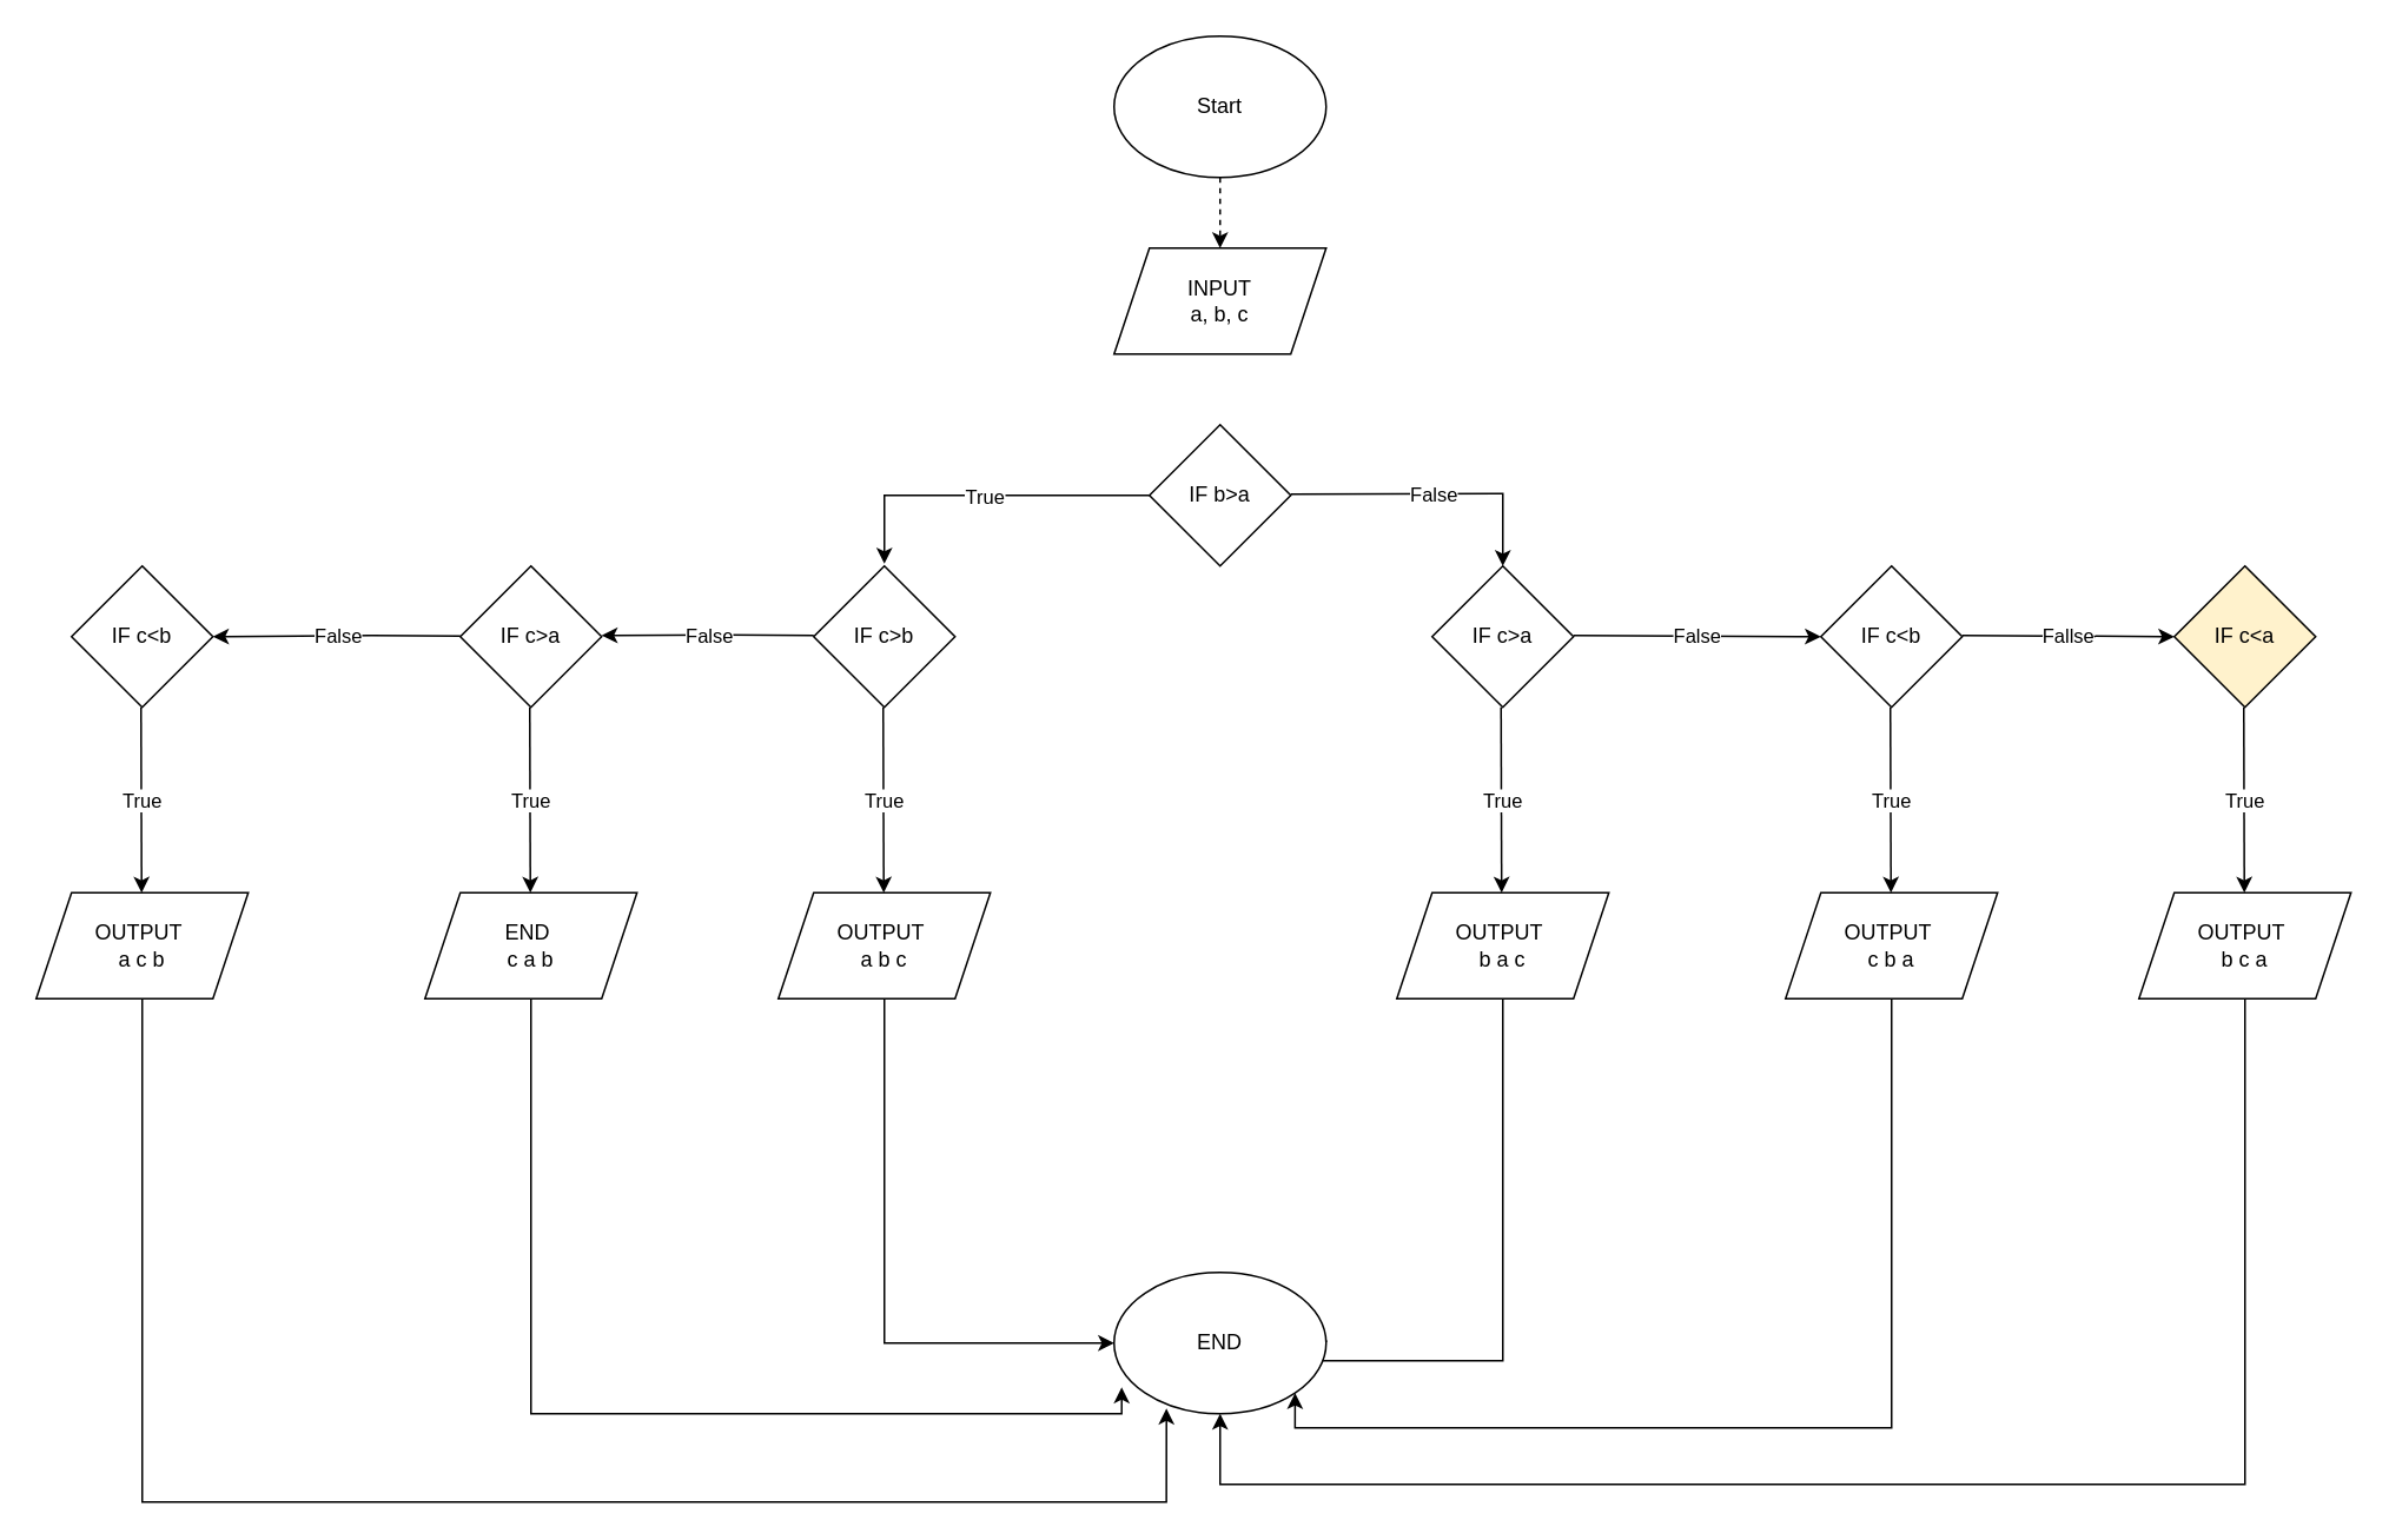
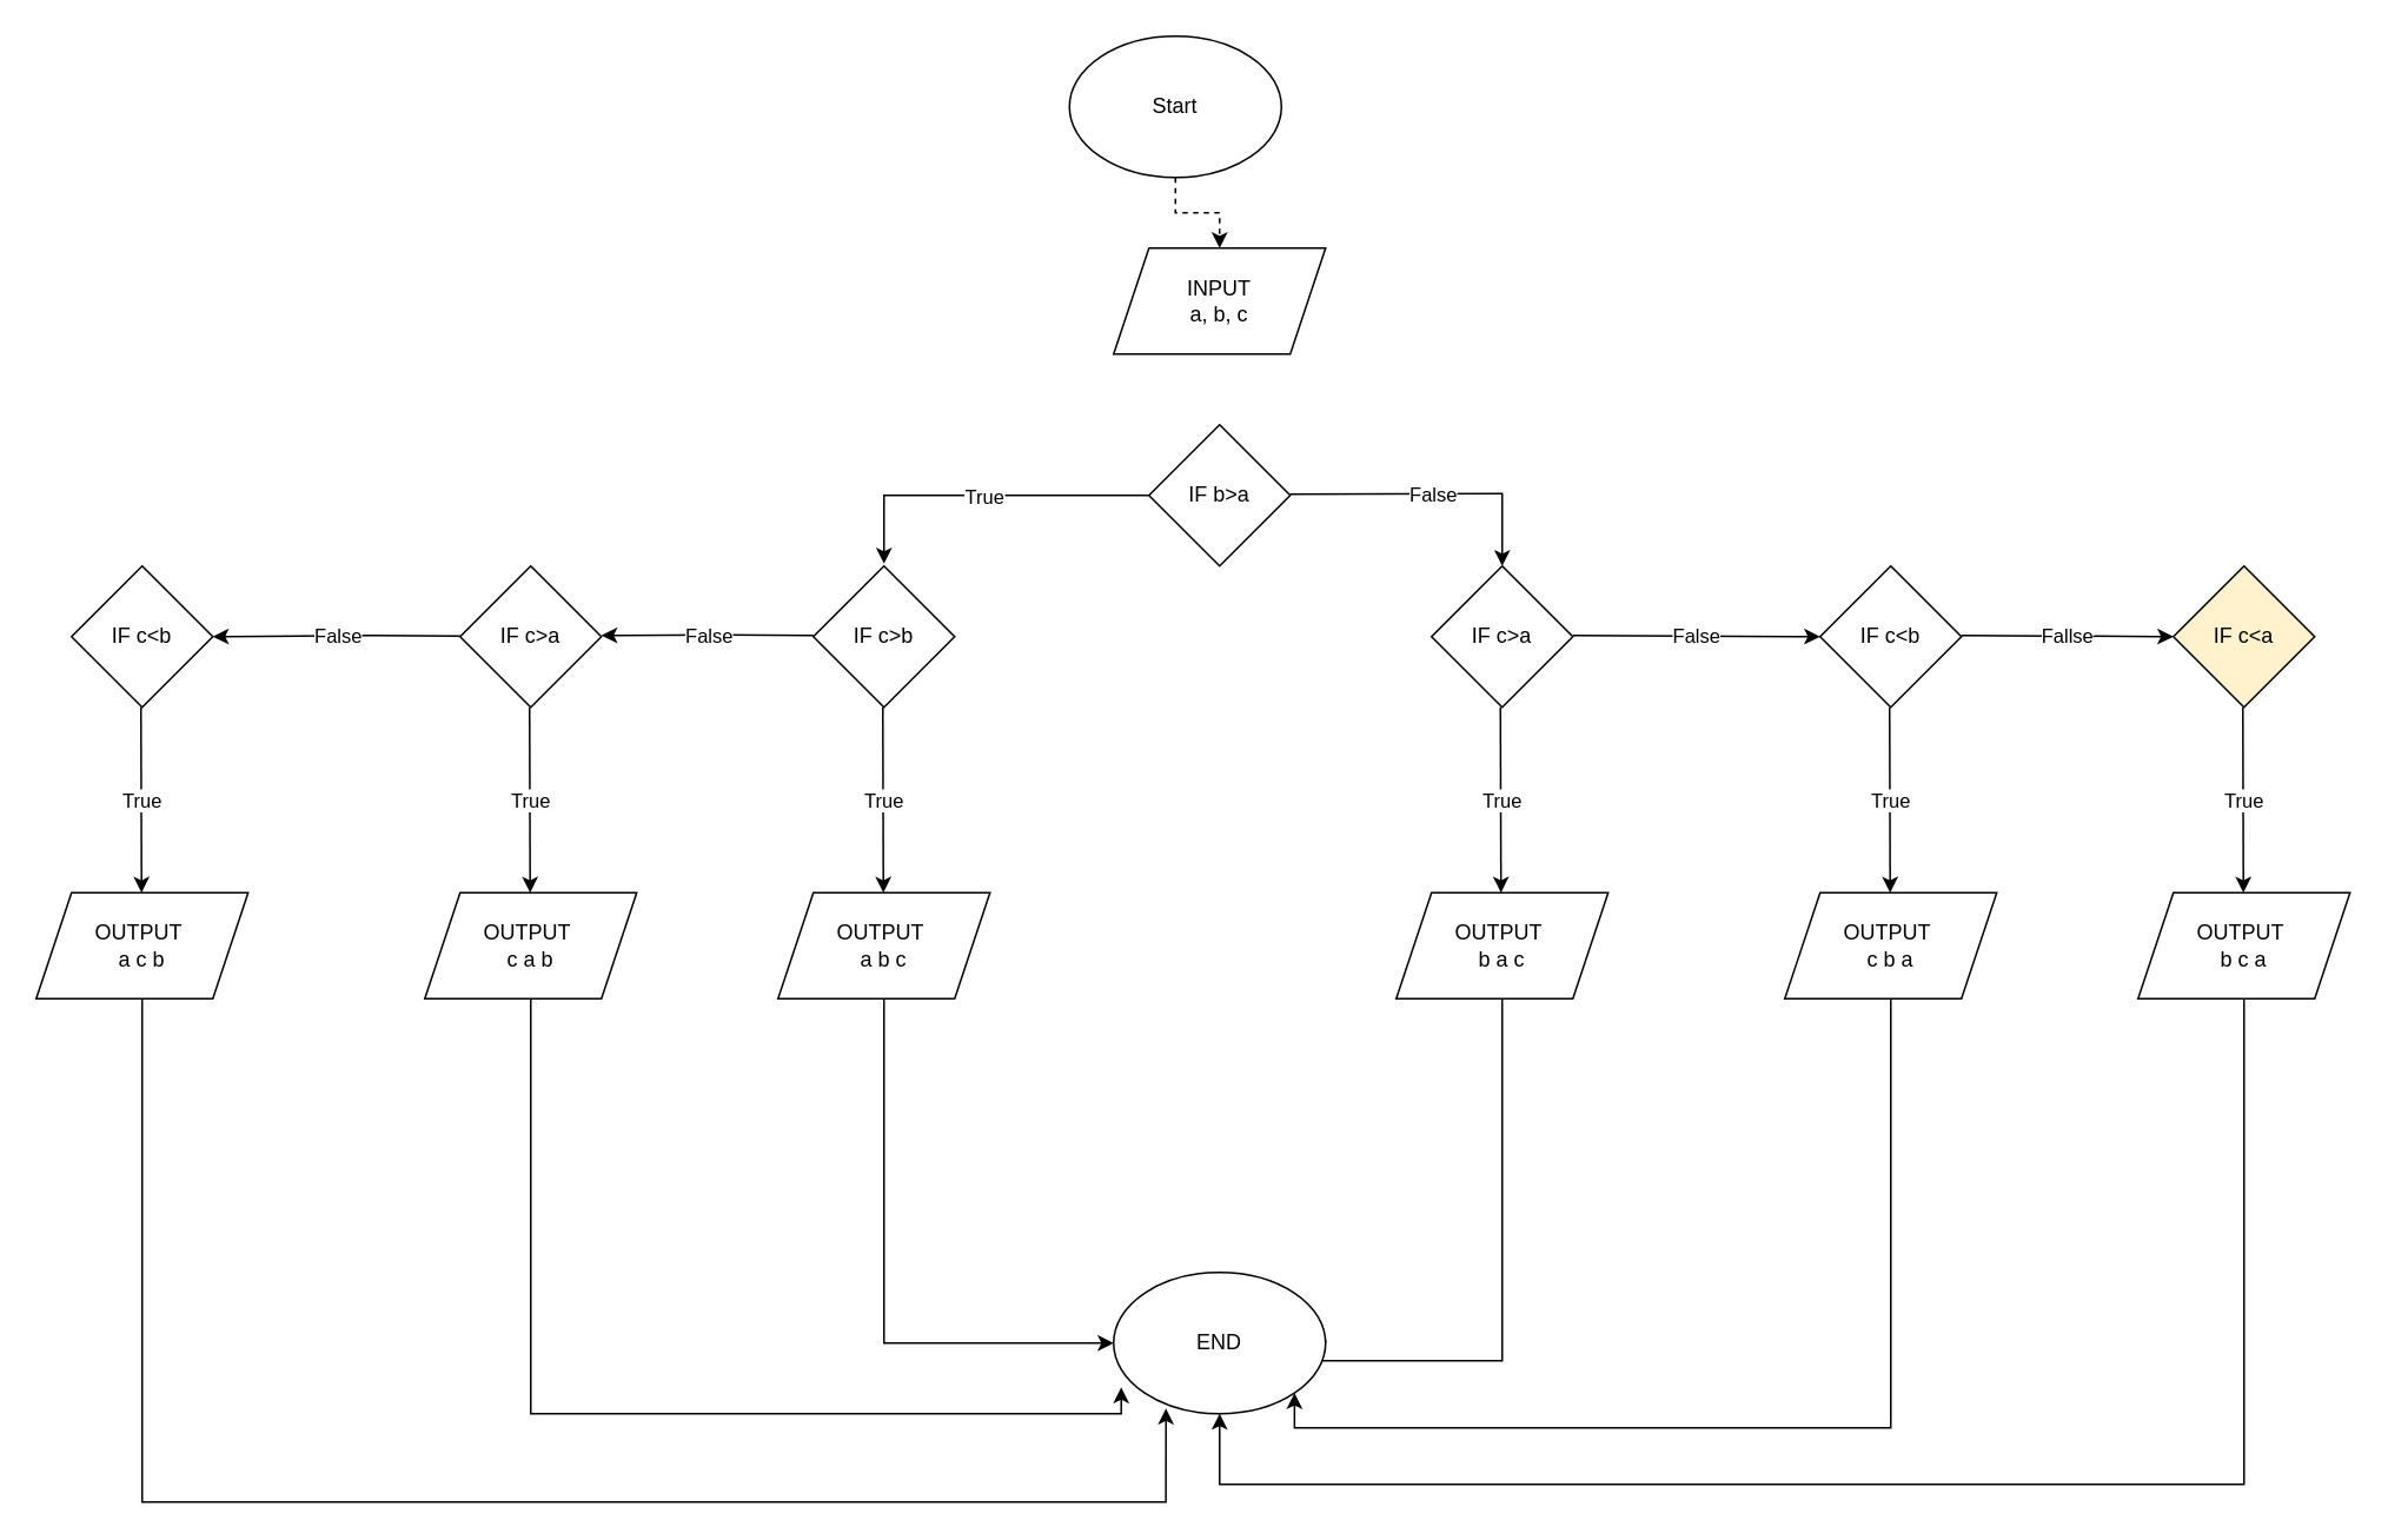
  <mxCell id="0" />
  <mxCell id="1" parent="0" />
  <mxCell id="2" style="edgeStyle=orthogonalEdgeStyle;rounded=0;orthogonalLoop=1;jettySize=auto;html=1;exitX=0.5;exitY=1;exitDx=0;exitDy=0;entryX=0.5;entryY=0;entryDx=0;entryDy=0;dashed=1;" edge="1" parent="1" source="3" target="4"><mxGeometry relative="1" as="geometry" /></mxCell>
- <mxCell id="3" value="Start" style="ellipse;whiteSpace=wrap;html=1;" vertex="1" parent="1"><mxGeometry x="630" y="20" width="120" height="80" as="geometry" /></mxCell>
+ <mxCell id="3" value="Start" style="ellipse;whiteSpace=wrap;html=1;" vertex="1" parent="1"><mxGeometry x="605" y="20" width="120" height="80" as="geometry" /></mxCell>
  <mxCell id="4" value="INPUT &lt;br&gt;a, b, c" style="shape=parallelogram;perimeter=parallelogramPerimeter;whiteSpace=wrap;html=1;fixedSize=1;" vertex="1" parent="1"><mxGeometry x="630" y="140" width="120" height="60" as="geometry" /></mxCell>
  <mxCell id="5" value="IF b&amp;gt;a" style="rhombus;whiteSpace=wrap;html=1;" vertex="1" parent="1"><mxGeometry x="650" y="240" width="80" height="80" as="geometry" /></mxCell>
  <mxCell id="6" value="IF c&amp;gt;b" style="rhombus;whiteSpace=wrap;html=1;" vertex="1" parent="1"><mxGeometry x="460" y="320" width="80" height="80" as="geometry" /></mxCell>
  <mxCell id="7" style="edgeStyle=orthogonalEdgeStyle;rounded=0;orthogonalLoop=1;jettySize=auto;html=1;exitX=0.5;exitY=1;exitDx=0;exitDy=0;entryX=0;entryY=0.5;entryDx=0;entryDy=0;" edge="1" parent="1" source="8" target="24"><mxGeometry relative="1" as="geometry"><mxPoint x="499.667" y="780" as="targetPoint" /></mxGeometry></mxCell>
  <mxCell id="8" value="OUTPUT&amp;nbsp;&lt;br&gt;a b c" style="shape=parallelogram;perimeter=parallelogramPerimeter;whiteSpace=wrap;html=1;fixedSize=1;" vertex="1" parent="1"><mxGeometry x="440" y="505" width="120" height="60" as="geometry" /></mxCell>
  <mxCell id="9" value="IF c&amp;gt;a" style="rhombus;whiteSpace=wrap;html=1;" vertex="1" parent="1"><mxGeometry x="260" y="320" width="80" height="80" as="geometry" /></mxCell>
  <mxCell id="10" style="edgeStyle=orthogonalEdgeStyle;rounded=0;orthogonalLoop=1;jettySize=auto;html=1;exitX=0.5;exitY=1;exitDx=0;exitDy=0;entryX=0.036;entryY=0.813;entryDx=0;entryDy=0;entryPerimeter=0;" edge="1" parent="1" source="11" target="24"><mxGeometry relative="1" as="geometry"><mxPoint x="299.667" y="800" as="targetPoint" /><Array as="points"><mxPoint x="300" y="800" /><mxPoint x="634" y="800" /></Array></mxGeometry></mxCell>
- <mxCell id="11" value="END&amp;nbsp;&lt;br&gt;c a b" style="shape=parallelogram;perimeter=parallelogramPerimeter;whiteSpace=wrap;html=1;fixedSize=1;" vertex="1" parent="1"><mxGeometry x="240" y="505" width="120" height="60" as="geometry" /></mxCell>
+ <mxCell id="11" value="OUTPUT&amp;nbsp;&lt;br&gt;c a b" style="shape=parallelogram;perimeter=parallelogramPerimeter;whiteSpace=wrap;html=1;fixedSize=1;" vertex="1" parent="1"><mxGeometry x="240" y="505" width="120" height="60" as="geometry" /></mxCell>
  <mxCell id="12" value="IF c&amp;lt;b" style="rhombus;whiteSpace=wrap;html=1;" vertex="1" parent="1"><mxGeometry x="40" y="320" width="80" height="80" as="geometry" /></mxCell>
  <mxCell id="13" style="edgeStyle=orthogonalEdgeStyle;rounded=0;orthogonalLoop=1;jettySize=auto;html=1;exitX=0.5;exitY=1;exitDx=0;exitDy=0;entryX=0.247;entryY=0.963;entryDx=0;entryDy=0;entryPerimeter=0;" edge="1" parent="1" source="14" target="24"><mxGeometry relative="1" as="geometry"><Array as="points"><mxPoint x="80" y="850" /><mxPoint x="660" y="850" /></Array></mxGeometry></mxCell>
  <mxCell id="14" value="OUTPUT&amp;nbsp;&lt;br&gt;a c b" style="shape=parallelogram;perimeter=parallelogramPerimeter;whiteSpace=wrap;html=1;fixedSize=1;" vertex="1" parent="1"><mxGeometry x="20" y="505" width="120" height="60" as="geometry" /></mxCell>
  <mxCell id="15" style="edgeStyle=orthogonalEdgeStyle;rounded=0;orthogonalLoop=1;jettySize=auto;html=1;entryX=0.5;entryY=1;entryDx=0;entryDy=0;" edge="1" parent="1" source="16" target="24"><mxGeometry relative="1" as="geometry"><Array as="points"><mxPoint x="1270" y="840" /><mxPoint x="690" y="840" /></Array></mxGeometry></mxCell>
  <mxCell id="16" value="OUTPUT&amp;nbsp;&lt;br&gt;b c a" style="shape=parallelogram;perimeter=parallelogramPerimeter;whiteSpace=wrap;html=1;fixedSize=1;" vertex="1" parent="1"><mxGeometry x="1210" y="505" width="120" height="60" as="geometry" /></mxCell>
  <mxCell id="17" style="edgeStyle=orthogonalEdgeStyle;rounded=0;orthogonalLoop=1;jettySize=auto;html=1;exitX=0.5;exitY=1;exitDx=0;exitDy=0;entryX=1;entryY=1;entryDx=0;entryDy=0;" edge="1" parent="1" source="18" target="24"><mxGeometry relative="1" as="geometry"><Array as="points"><mxPoint x="1070" y="808" /></Array></mxGeometry></mxCell>
  <mxCell id="18" value="OUTPUT&amp;nbsp;&lt;br&gt;c b a" style="shape=parallelogram;perimeter=parallelogramPerimeter;whiteSpace=wrap;html=1;fixedSize=1;" vertex="1" parent="1"><mxGeometry x="1010" y="505" width="120" height="60" as="geometry" /></mxCell>
  <mxCell id="19" style="edgeStyle=orthogonalEdgeStyle;rounded=0;orthogonalLoop=1;jettySize=auto;html=1;exitX=0.5;exitY=1;exitDx=0;exitDy=0;entryX=0.969;entryY=0.379;entryDx=0;entryDy=0;entryPerimeter=0;" edge="1" parent="1" source="20" target="24"><mxGeometry relative="1" as="geometry"><Array as="points"><mxPoint x="850" y="770" /></Array></mxGeometry></mxCell>
  <mxCell id="20" value="OUTPUT&amp;nbsp;&lt;br&gt;b a c" style="shape=parallelogram;perimeter=parallelogramPerimeter;whiteSpace=wrap;html=1;fixedSize=1;" vertex="1" parent="1"><mxGeometry x="790" y="505" width="120" height="60" as="geometry" /></mxCell>
  <mxCell id="21" value="IF c&amp;gt;a" style="rhombus;whiteSpace=wrap;html=1;" vertex="1" parent="1"><mxGeometry x="810" y="320" width="80" height="80" as="geometry" /></mxCell>
  <mxCell id="22" value="IF c&amp;lt;b" style="rhombus;whiteSpace=wrap;html=1;" vertex="1" parent="1"><mxGeometry x="1030" y="320" width="80" height="80" as="geometry" /></mxCell>
  <mxCell id="23" value="IF c&amp;lt;a" style="rhombus;whiteSpace=wrap;html=1;fillColor=#fff2cc;" vertex="1" parent="1"><mxGeometry x="1230" y="320" width="80" height="80" as="geometry" /></mxCell>
  <mxCell id="24" value="END" style="ellipse;whiteSpace=wrap;html=1;" vertex="1" parent="1"><mxGeometry x="630" y="720" width="120" height="80" as="geometry" /></mxCell>
  <mxCell id="25" value="" style="endArrow=classic;html=1;rounded=0;exitX=0;exitY=0.5;exitDx=0;exitDy=0;" edge="1" parent="1" source="5"><mxGeometry relative="1" as="geometry"><mxPoint x="400" y="318.67" as="sourcePoint" /><mxPoint x="500" y="318.67" as="targetPoint" /><Array as="points"><mxPoint x="500" y="280" /><mxPoint x="500" y="318.67" /></Array></mxGeometry></mxCell>
  <mxCell id="26" value="True" style="edgeLabel;resizable=0;html=1;align=center;verticalAlign=middle;" connectable="0" vertex="1" parent="25"><mxGeometry relative="1" as="geometry" /></mxCell>
  <mxCell id="27" value="" style="endArrow=classic;html=1;rounded=0;entryX=0.5;entryY=0;entryDx=0;entryDy=0;" edge="1" parent="1" target="21"><mxGeometry relative="1" as="geometry"><mxPoint x="730" y="279.33" as="sourcePoint" /><mxPoint x="850" y="279" as="targetPoint" /><Array as="points"><mxPoint x="850" y="279" /></Array></mxGeometry></mxCell>
  <mxCell id="28" value="False" style="edgeLabel;resizable=0;html=1;align=center;verticalAlign=middle;" connectable="0" vertex="1" parent="27"><mxGeometry relative="1" as="geometry" /></mxCell>
  <mxCell id="29" value="" style="endArrow=classic;html=1;rounded=0;entryX=0;entryY=0.5;entryDx=0;entryDy=0;" edge="1" parent="1" target="22"><mxGeometry relative="1" as="geometry"><mxPoint x="890" y="359.33" as="sourcePoint" /><mxPoint x="990" y="359.33" as="targetPoint" /></mxGeometry></mxCell>
  <mxCell id="30" value="False" style="edgeLabel;resizable=0;html=1;align=center;verticalAlign=middle;" connectable="0" vertex="1" parent="29"><mxGeometry relative="1" as="geometry" /></mxCell>
  <mxCell id="31" value="" style="endArrow=classic;html=1;rounded=0;entryX=0;entryY=0.5;entryDx=0;entryDy=0;" edge="1" parent="1" target="23"><mxGeometry relative="1" as="geometry"><mxPoint x="1110" y="359.33" as="sourcePoint" /><mxPoint x="1200" y="360" as="targetPoint" /></mxGeometry></mxCell>
  <mxCell id="32" value="Fallse" style="edgeLabel;resizable=0;html=1;align=center;verticalAlign=middle;" connectable="0" vertex="1" parent="31"><mxGeometry relative="1" as="geometry" /></mxCell>
  <mxCell id="33" value="" style="endArrow=classic;html=1;rounded=0;" edge="1" parent="1"><mxGeometry relative="1" as="geometry"><mxPoint x="849" y="400" as="sourcePoint" /><mxPoint x="849.33" y="505" as="targetPoint" /></mxGeometry></mxCell>
  <mxCell id="34" value="True" style="edgeLabel;resizable=0;html=1;align=center;verticalAlign=middle;" connectable="0" vertex="1" parent="33"><mxGeometry relative="1" as="geometry" /></mxCell>
  <mxCell id="35" value="" style="endArrow=classic;html=1;rounded=0;" edge="1" parent="1"><mxGeometry relative="1" as="geometry"><mxPoint x="1269.33" y="400" as="sourcePoint" /><mxPoint x="1269.66" y="505" as="targetPoint" /></mxGeometry></mxCell>
  <mxCell id="36" value="True" style="edgeLabel;resizable=0;html=1;align=center;verticalAlign=middle;" connectable="0" vertex="1" parent="35"><mxGeometry relative="1" as="geometry" /></mxCell>
  <mxCell id="37" value="" style="endArrow=classic;html=1;rounded=0;" edge="1" parent="1"><mxGeometry relative="1" as="geometry"><mxPoint x="1069.33" y="400" as="sourcePoint" /><mxPoint x="1069.66" y="505" as="targetPoint" /></mxGeometry></mxCell>
  <mxCell id="38" value="True" style="edgeLabel;resizable=0;html=1;align=center;verticalAlign=middle;" connectable="0" vertex="1" parent="37"><mxGeometry relative="1" as="geometry" /></mxCell>
  <mxCell id="39" value="" style="endArrow=classic;html=1;rounded=0;" edge="1" parent="1"><mxGeometry relative="1" as="geometry"><mxPoint x="299.33" y="400" as="sourcePoint" /><mxPoint x="299.66" y="505" as="targetPoint" /></mxGeometry></mxCell>
  <mxCell id="40" value="True" style="edgeLabel;resizable=0;html=1;align=center;verticalAlign=middle;" connectable="0" vertex="1" parent="39"><mxGeometry relative="1" as="geometry" /></mxCell>
  <mxCell id="41" value="" style="endArrow=classic;html=1;rounded=0;" edge="1" parent="1"><mxGeometry relative="1" as="geometry"><mxPoint x="499.33" y="400" as="sourcePoint" /><mxPoint x="499.66" y="505" as="targetPoint" /></mxGeometry></mxCell>
  <mxCell id="42" value="True" style="edgeLabel;resizable=0;html=1;align=center;verticalAlign=middle;" connectable="0" vertex="1" parent="41"><mxGeometry relative="1" as="geometry" /></mxCell>
  <mxCell id="43" value="" style="endArrow=classic;html=1;rounded=0;" edge="1" parent="1"><mxGeometry relative="1" as="geometry"><mxPoint x="79.33" y="400" as="sourcePoint" /><mxPoint x="79.66" y="505" as="targetPoint" /></mxGeometry></mxCell>
  <mxCell id="44" value="True" style="edgeLabel;resizable=0;html=1;align=center;verticalAlign=middle;" connectable="0" vertex="1" parent="43"><mxGeometry relative="1" as="geometry" /></mxCell>
  <mxCell id="45" value="" style="endArrow=classic;html=1;rounded=0;" edge="1" parent="1"><mxGeometry relative="1" as="geometry"><mxPoint x="460" y="359.33" as="sourcePoint" /><mxPoint x="340" y="359.33" as="targetPoint" /><Array as="points"><mxPoint x="410" y="359" /></Array></mxGeometry></mxCell>
  <mxCell id="46" value="False" style="edgeLabel;resizable=0;html=1;align=center;verticalAlign=middle;" connectable="0" vertex="1" parent="45"><mxGeometry relative="1" as="geometry" /></mxCell>
  <mxCell id="47" value="" style="endArrow=classic;html=1;rounded=0;entryX=1;entryY=0.5;entryDx=0;entryDy=0;" edge="1" parent="1" target="12"><mxGeometry relative="1" as="geometry"><mxPoint x="260" y="359.66" as="sourcePoint" /><mxPoint x="140" y="359.66" as="targetPoint" /><Array as="points"><mxPoint x="210" y="359.33" /></Array></mxGeometry></mxCell>
  <mxCell id="48" value="False" style="edgeLabel;resizable=0;html=1;align=center;verticalAlign=middle;" connectable="0" vertex="1" parent="47"><mxGeometry relative="1" as="geometry" /></mxCell>
